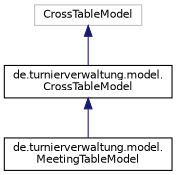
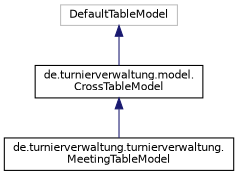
  digraph {
    rankdir=TB
    node [color=black fillcolor=white fontname=Helvetica fontsize=10 shape=record style=filled]
    edge [color=midnightblue dir=back fontname=Helvetica fontsize=10 labelfontname=Helvetica labelfontsize=10 style=solid]
-   n1 [color=grey75 height=0.2 label=CrossTableModel width=0.4]
+   n1 [color=grey75 height=0.2 label=DefaultTableModel width=0.4]
    n2 [height=0.2 label="de.turnierverwaltung.model.\lCrossTableModel" width=0.4]
-   n3 [height=0.2 label="de.turnierverwaltung.model.\lMeetingTableModel" width=0.4]
+   n3 [height=0.2 label="de.turnierverwaltung.turnierverwaltung.\lMeetingTableModel" width=0.4]
    n1 -> n2
    n2 -> n3
  }
